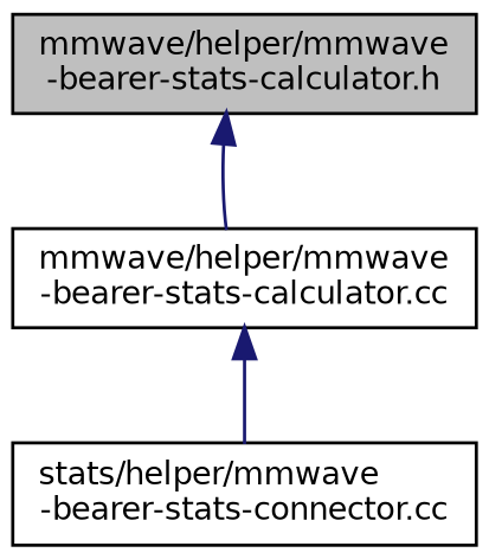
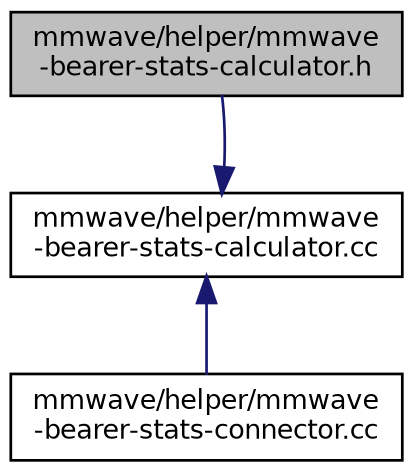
  digraph {
    node [color=black fillcolor=white fontname=Helvetica fontsize=10 shape=record style=filled]
    edge [color=midnightblue dir=back fontname=Helvetica fontsize=10 labelfontname=Helvetica labelfontsize=10 style=solid]
    n1 [fillcolor=grey75 fontcolor=black height=0.2 label="mmwave/helper/mmwave\l-bearer-stats-calculator.h" width=0.4]
    n2 [height=0.2 label="mmwave/helper/mmwave\l-bearer-stats-calculator.cc" width=0.4]
-   n3 [height=0.2 label="stats/helper/mmwave\l-bearer-stats-connector.cc" width=0.4]
-   n1 -> n2
+   n3 [height=0.2 label="mmwave/helper/mmwave\l-bearer-stats-connector.cc" width=0.4]
+   n2 -> n1
    n2 -> n3
  }
